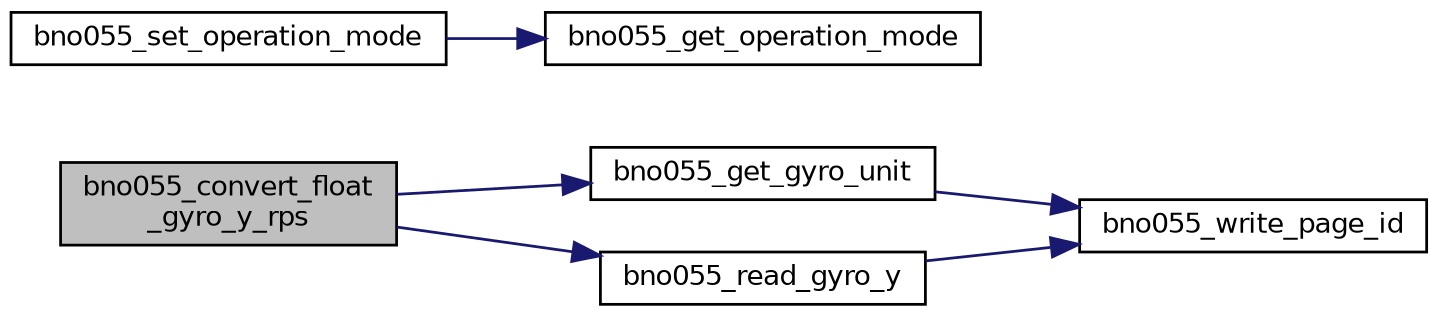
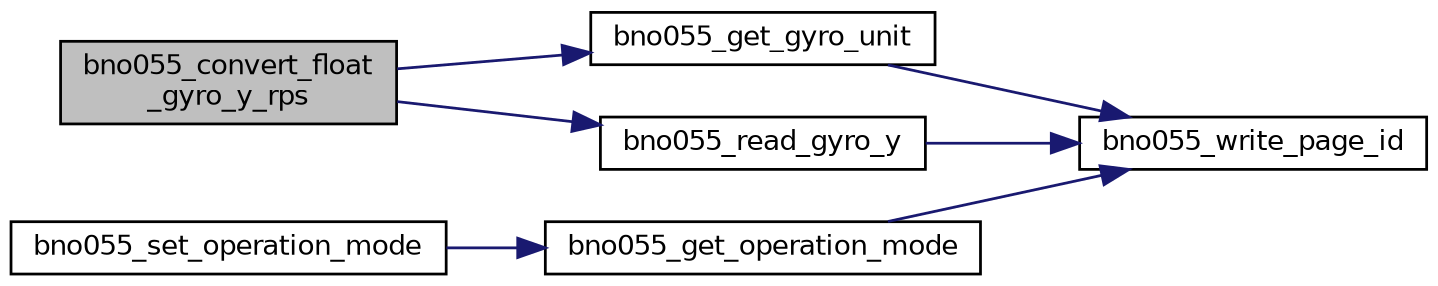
  digraph {
    rankdir=LR
    node [color=black fillcolor=white fontname=Helvetica fontsize=10 shape=record style=filled]
    edge [color=midnightblue fontname=Helvetica fontsize=10 labelfontname=Helvetica labelfontsize=10 style=solid]
    n1 [fillcolor=grey75 fontcolor=black height=0.2 label="bno055_convert_float\l_gyro_y_rps" width=0.4]
    n2 [height=0.2 label=bno055_get_gyro_unit width=0.4]
    n3 [height=0.2 label=bno055_read_gyro_y width=0.4]
    n4 [height=0.2 label=bno055_write_page_id width=0.4]
    n5 [height=0.2 label=bno055_get_operation_mode width=0.4]
    n6 [height=0.2 label=bno055_set_operation_mode width=0.4]
    n1 -> n2
    n1 -> n3
    n2 -> n4
    n3 -> n4
+   n5 -> n4
    n6 -> n5
  }
